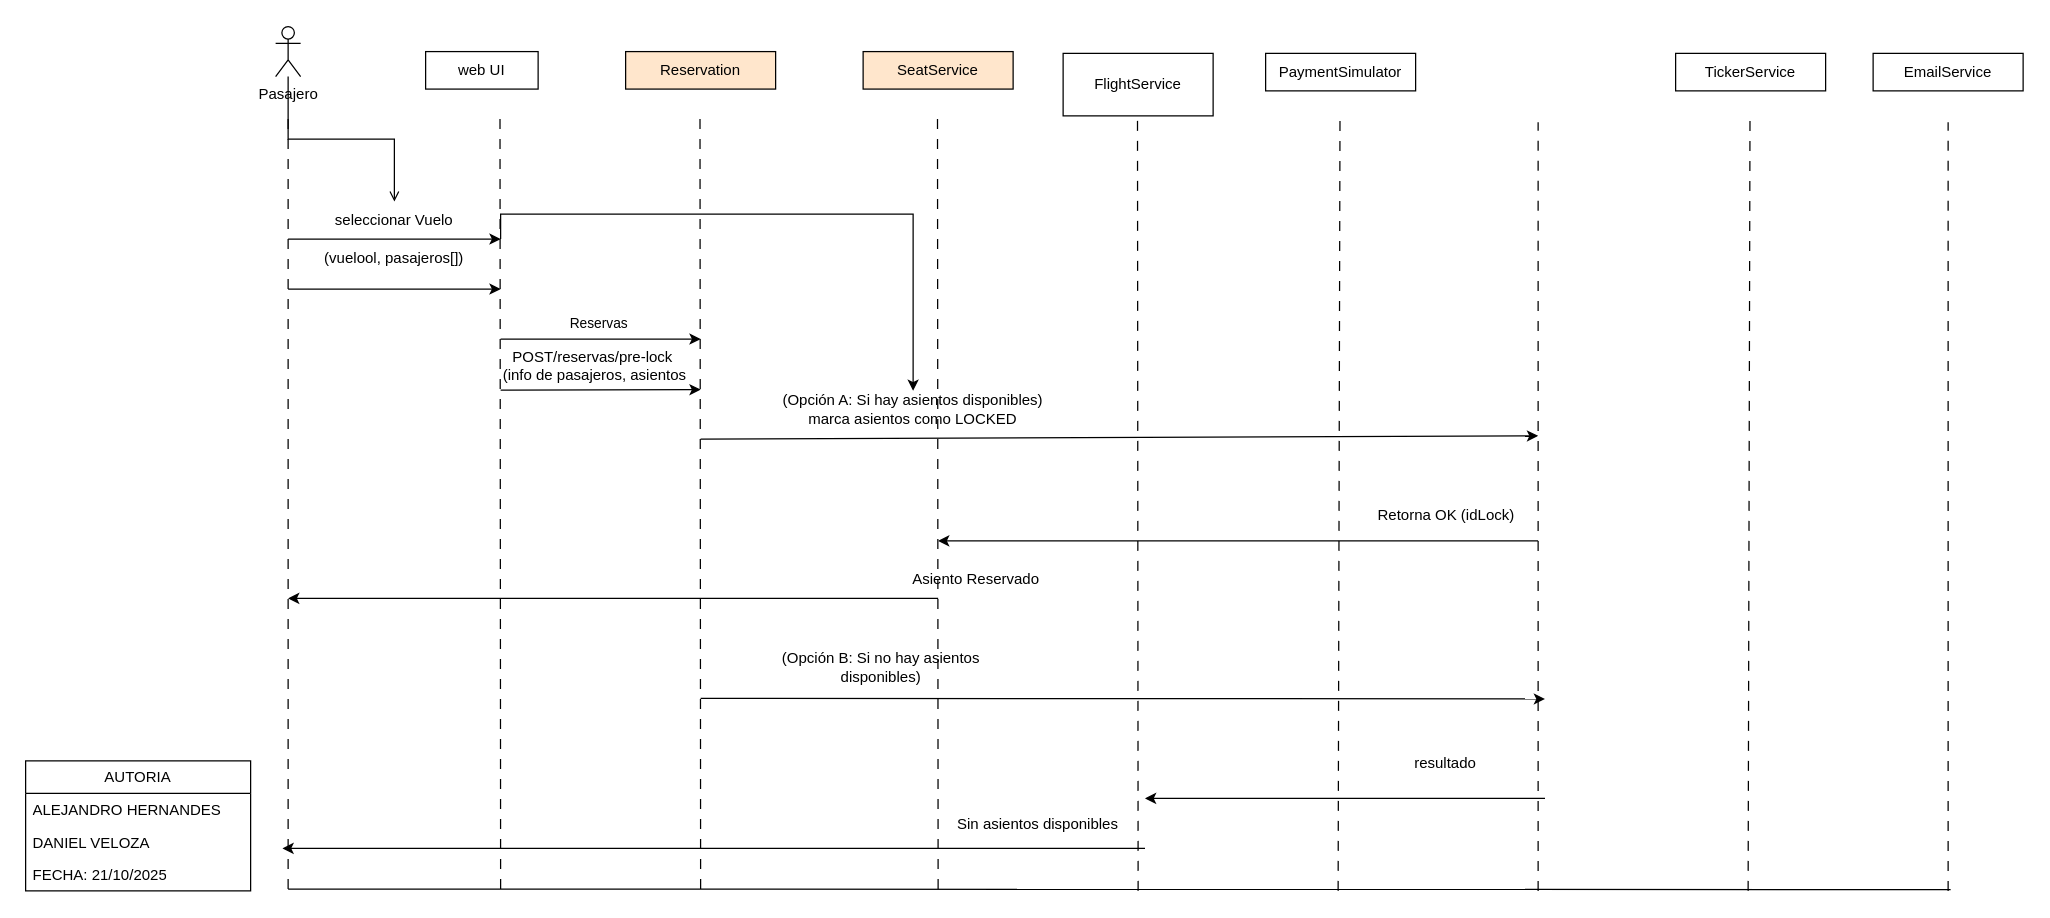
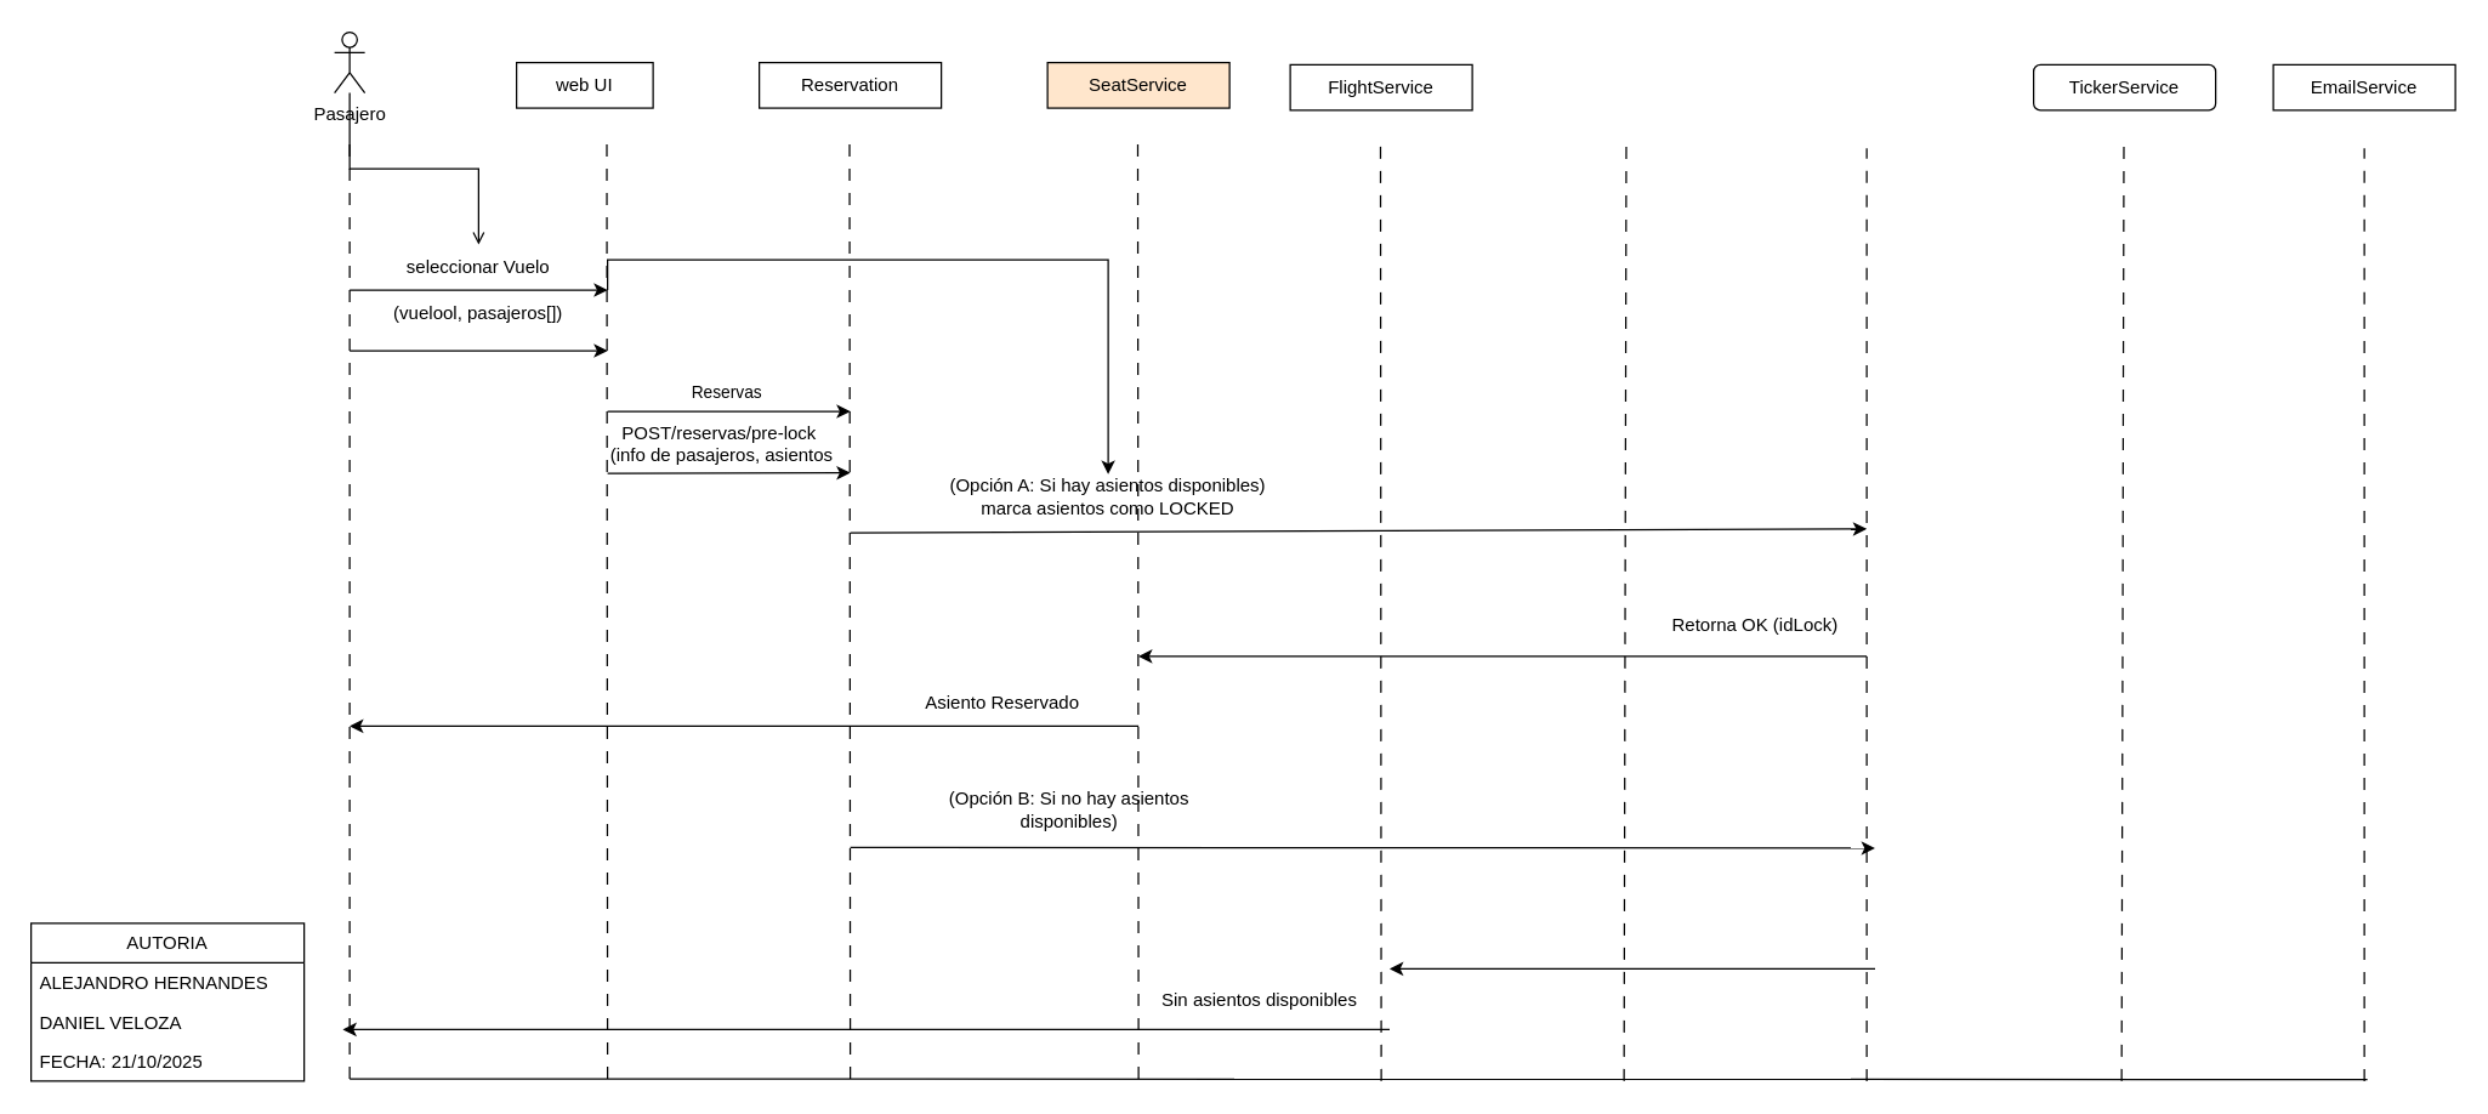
  <mxCell id="0" />
  <mxCell id="1" parent="0" />
  <mxCell id="2" value="AUTORIA" style="swimlane;fontStyle=0;childLayout=stackLayout;horizontal=1;startSize=26;fillColor=none;horizontalStack=0;resizeParent=1;resizeParentMax=0;resizeLast=0;collapsible=1;marginBottom=0;whiteSpace=wrap;html=1;" parent="1" vertex="1"><mxGeometry x="20" y="608" width="180" height="104" as="geometry" /></mxCell>
  <mxCell id="3" value="ALEJANDRO HERNANDES" style="text;strokeColor=none;fillColor=none;align=left;verticalAlign=top;spacingLeft=4;spacingRight=4;overflow=hidden;rotatable=0;points=[[0,0.5],[1,0.5]];portConstraint=eastwest;whiteSpace=wrap;html=1;" parent="2" vertex="1"><mxGeometry y="26" width="180" height="26" as="geometry" /></mxCell>
  <mxCell id="4" value="DANIEL VELOZA&amp;nbsp;" style="text;strokeColor=none;fillColor=none;align=left;verticalAlign=top;spacingLeft=4;spacingRight=4;overflow=hidden;rotatable=0;points=[[0,0.5],[1,0.5]];portConstraint=eastwest;whiteSpace=wrap;html=1;" parent="2" vertex="1"><mxGeometry y="52" width="180" height="26" as="geometry" /></mxCell>
  <mxCell id="5" value="FECHA: 21/10/2025" style="text;strokeColor=none;fillColor=none;align=left;verticalAlign=top;spacingLeft=4;spacingRight=4;overflow=hidden;rotatable=0;points=[[0,0.5],[1,0.5]];portConstraint=eastwest;whiteSpace=wrap;html=1;" parent="2" vertex="1"><mxGeometry y="78" width="180" height="26" as="geometry" /></mxCell>
  <mxCell id="6" value="" style="edgeStyle=orthogonalEdgeStyle;rounded=0;orthogonalLoop=1;jettySize=auto;html=1;endArrow=open;" parent="1" source="7" target="13" edge="1"><mxGeometry relative="1" as="geometry" /></mxCell>
  <mxCell id="7" value="Pasajero" style="shape=umlActor;verticalLabelPosition=bottom;verticalAlign=top;html=1;outlineConnect=0;" parent="1" vertex="1"><mxGeometry x="220" y="20.57" width="20" height="40" as="geometry" /></mxCell>
  <mxCell id="8" value="web UI" style="rounded=0;whiteSpace=wrap;html=1;" parent="1" vertex="1"><mxGeometry x="340" y="40.57" width="90" height="30" as="geometry" /></mxCell>
- <mxCell id="9" value="Reservation" style="rounded=0;whiteSpace=wrap;html=1;fillColor=#ffe6cc;" parent="1" vertex="1"><mxGeometry x="500" y="40.57" width="120" height="30" as="geometry" /></mxCell>
- <mxCell id="10" value="FlightService" style="rounded=0;whiteSpace=wrap;html=1;" parent="1" vertex="1"><mxGeometry x="850" y="42" width="120" height="50" as="geometry" /></mxCell>
- <mxCell id="11" value="PaymentSimulator" style="rounded=0;whiteSpace=wrap;html=1;" parent="1" vertex="1"><mxGeometry x="1012" y="42" width="120" height="30" as="geometry" /></mxCell>
+ <mxCell id="9" value="Reservation" style="rounded=0;whiteSpace=wrap;html=1;" parent="1" vertex="1"><mxGeometry x="500" y="40.57" width="120" height="30" as="geometry" /></mxCell>
+ <mxCell id="10" value="FlightService" style="rounded=0;whiteSpace=wrap;html=1;" parent="1" vertex="1"><mxGeometry x="850" y="42" width="120" height="30" as="geometry" /></mxCell>
  <mxCell id="12" value="" style="endArrow=classic;html=1;rounded=0;" parent="1" edge="1"><mxGeometry width="50" height="50" relative="1" as="geometry"><mxPoint x="230" y="190.57" as="sourcePoint" /><mxPoint x="400" y="190.57" as="targetPoint" /></mxGeometry></mxCell>
  <mxCell id="13" value="seleccionar Vuelo" style="text;html=1;align=center;verticalAlign=middle;whiteSpace=wrap;rounded=0;" parent="1" vertex="1"><mxGeometry x="230" y="160.57" width="170" height="30" as="geometry" /></mxCell>
  <mxCell id="14" value="" style="endArrow=none;html=1;rounded=0;dashed=1;dashPattern=8 8;" parent="1" edge="1"><mxGeometry width="50" height="50" relative="1" as="geometry"><mxPoint x="230" y="710.57" as="sourcePoint" /><mxPoint x="230" y="90.57" as="targetPoint" /></mxGeometry></mxCell>
  <mxCell id="15" value="" style="endArrow=none;html=1;rounded=0;dashed=1;dashPattern=8 8;" parent="1" edge="1"><mxGeometry width="50" height="50" relative="1" as="geometry"><mxPoint x="400" y="710.57" as="sourcePoint" /><mxPoint x="399.5" y="90.57" as="targetPoint" /></mxGeometry></mxCell>
  <mxCell id="16" value="Reservas&amp;nbsp;" style="edgeLabel;html=1;align=center;verticalAlign=middle;resizable=0;points=[];" vertex="1" connectable="0" parent="15"><mxGeometry x="-0.101" y="6" relative="1" as="geometry"><mxPoint x="86" y="-174" as="offset" /></mxGeometry></mxCell>
  <mxCell id="17" value="" style="endArrow=none;html=1;rounded=0;dashed=1;dashPattern=8 8;" parent="1" edge="1"><mxGeometry width="50" height="50" relative="1" as="geometry"><mxPoint x="560" y="710.57" as="sourcePoint" /><mxPoint x="559.5" y="90.57" as="targetPoint" /></mxGeometry></mxCell>
  <mxCell id="18" value="" style="endArrow=none;html=1;rounded=0;dashed=1;dashPattern=8 8;" parent="1" edge="1"><mxGeometry width="50" height="50" relative="1" as="geometry"><mxPoint x="910" y="712" as="sourcePoint" /><mxPoint x="909.5" y="92" as="targetPoint" /></mxGeometry></mxCell>
  <mxCell id="19" value="" style="endArrow=none;html=1;rounded=0;dashed=1;dashPattern=8 8;" parent="1" edge="1"><mxGeometry width="50" height="50" relative="1" as="geometry"><mxPoint x="1070" y="712" as="sourcePoint" /><mxPoint x="1071.5" y="92" as="targetPoint" /></mxGeometry></mxCell>
  <mxCell id="20" value="" style="endArrow=classic;html=1;rounded=0;" parent="1" edge="1"><mxGeometry width="50" height="50" relative="1" as="geometry"><mxPoint x="230" y="230.57" as="sourcePoint" /><mxPoint x="400" y="230.57" as="targetPoint" /></mxGeometry></mxCell>
  <mxCell id="21" style="edgeStyle=orthogonalEdgeStyle;rounded=0;orthogonalLoop=1;jettySize=auto;html=1;exitX=1;exitY=0;exitDx=0;exitDy=0;entryX=0.5;entryY=0;entryDx=0;entryDy=0;" parent="1" source="22" target="26" edge="1"><mxGeometry relative="1" as="geometry" /></mxCell>
  <mxCell id="22" value="(vuelool, pasajeros[])" style="text;html=1;align=center;verticalAlign=middle;whiteSpace=wrap;rounded=0;" parent="1" vertex="1"><mxGeometry x="230" y="190.57" width="170" height="30" as="geometry" /></mxCell>
  <mxCell id="23" value="" style="endArrow=classic;html=1;rounded=0;" parent="1" edge="1"><mxGeometry width="50" height="50" relative="1" as="geometry"><mxPoint x="400" y="270.57" as="sourcePoint" /><mxPoint x="560" y="270.57" as="targetPoint" /></mxGeometry></mxCell>
  <mxCell id="24" value="" style="endArrow=classic;html=1;rounded=0;" parent="1" edge="1"><mxGeometry width="50" height="50" relative="1" as="geometry"><mxPoint x="560" y="350.57" as="sourcePoint" /><mxPoint x="1230" y="348" as="targetPoint" /></mxGeometry></mxCell>
  <mxCell id="25" value="" style="endArrow=classic;html=1;rounded=0;" parent="1" edge="1"><mxGeometry width="50" height="50" relative="1" as="geometry"><mxPoint x="1230" y="432" as="sourcePoint" /><mxPoint x="750" y="432" as="targetPoint" /></mxGeometry></mxCell>
  <mxCell id="26" value="(Opción A: Si hay asientos disponibles)&lt;div&gt;marca asientos como LOCKED&lt;/div&gt;" style="text;html=1;align=center;verticalAlign=middle;whiteSpace=wrap;rounded=0;" parent="1" vertex="1"><mxGeometry x="580" y="312" width="300" height="30" as="geometry" /></mxCell>
  <mxCell id="27" value="" style="endArrow=none;html=1;rounded=0;dashed=1;dashPattern=8 8;" parent="1" edge="1"><mxGeometry width="50" height="50" relative="1" as="geometry"><mxPoint x="1230" y="712" as="sourcePoint" /><mxPoint x="1230" y="97" as="targetPoint" /></mxGeometry></mxCell>
  <mxCell id="28" value="" style="endArrow=none;html=1;rounded=0;" parent="1" edge="1"><mxGeometry width="50" height="50" relative="1" as="geometry"><mxPoint x="230" y="710.57" as="sourcePoint" /><mxPoint x="1560" y="711" as="targetPoint" /></mxGeometry></mxCell>
  <mxCell id="29" value="&lt;br&gt;&lt;div&gt;&lt;br&gt;&lt;/div&gt;" style="edgeLabel;html=1;align=center;verticalAlign=middle;resizable=0;points=[];" vertex="1" connectable="0" parent="28"><mxGeometry x="0.904" y="2" relative="1" as="geometry"><mxPoint as="offset" /></mxGeometry></mxCell>
- <mxCell id="30" value="TickerService" style="rounded=0;whiteSpace=wrap;html=1;" parent="1" vertex="1"><mxGeometry x="1340" y="42" width="120" height="30" as="geometry" /></mxCell>
+ <mxCell id="30" value="TickerService" style="whiteSpace=wrap;html=1;rounded=1;" parent="1" vertex="1"><mxGeometry x="1340" y="42" width="120" height="30" as="geometry" /></mxCell>
  <mxCell id="31" value="" style="endArrow=none;html=1;rounded=0;dashed=1;dashPattern=8 8;" parent="1" edge="1"><mxGeometry width="50" height="50" relative="1" as="geometry"><mxPoint x="1398" y="712" as="sourcePoint" /><mxPoint x="1399.5" y="92" as="targetPoint" /></mxGeometry></mxCell>
  <mxCell id="32" value="" style="endArrow=none;html=1;rounded=0;dashed=1;dashPattern=8 8;" parent="1" edge="1"><mxGeometry width="50" height="50" relative="1" as="geometry"><mxPoint x="1558" y="712" as="sourcePoint" /><mxPoint x="1558" y="97" as="targetPoint" /></mxGeometry></mxCell>
  <mxCell id="33" value="EmailService" style="rounded=0;whiteSpace=wrap;html=1;" parent="1" vertex="1"><mxGeometry x="1498" y="42" width="120" height="30" as="geometry" /></mxCell>
  <mxCell id="34" value="" style="endArrow=classic;html=1;rounded=0;" parent="1" edge="1"><mxGeometry width="50" height="50" relative="1" as="geometry"><mxPoint x="750" y="478" as="sourcePoint" /><mxPoint x="230" y="478" as="targetPoint" /></mxGeometry></mxCell>
  <mxCell id="35" value="SeatService" style="rounded=0;whiteSpace=wrap;html=1;fillColor=#ffe6cc;" vertex="1" parent="1"><mxGeometry x="690" y="40.57" width="120" height="30" as="geometry" /></mxCell>
  <mxCell id="36" value="" style="endArrow=none;html=1;rounded=0;dashed=1;dashPattern=8 8;" edge="1" parent="1"><mxGeometry width="50" height="50" relative="1" as="geometry"><mxPoint x="750" y="710.57" as="sourcePoint" /><mxPoint x="749.5" y="90.57" as="targetPoint" /></mxGeometry></mxCell>
  <mxCell id="37" value="" style="endArrow=classic;html=1;rounded=0;" edge="1" parent="1"><mxGeometry width="50" height="50" relative="1" as="geometry"><mxPoint x="400" y="311.38" as="sourcePoint" /><mxPoint x="560" y="311" as="targetPoint" /></mxGeometry></mxCell>
  <mxCell id="38" value="&lt;span style=&quot;background-color: rgb(255, 255, 255);&quot;&gt;POST/reservas/pre-lock&amp;nbsp;&lt;/span&gt;&lt;div&gt;&lt;span style=&quot;background-color: rgb(255, 255, 255);&quot;&gt;(info de pasajeros, asientos&lt;/span&gt;&lt;/div&gt;" style="text;html=1;align=center;verticalAlign=middle;resizable=0;points=[];autosize=1;strokeColor=none;fillColor=none;" vertex="1" parent="1"><mxGeometry x="390" y="272" width="170" height="40" as="geometry" /></mxCell>
  <mxCell id="39" value="&lt;span style=&quot;color: rgb(0, 0, 0); font-family: Helvetica; font-size: 12px; font-style: normal; font-variant-ligatures: normal; font-variant-caps: normal; font-weight: 400; letter-spacing: normal; orphans: 2; text-align: center; text-indent: 0px; text-transform: none; widows: 2; word-spacing: 0px; -webkit-text-stroke-width: 0px; white-space: normal; text-decoration-thickness: initial; text-decoration-style: initial; text-decoration-color: initial; float: none; background-color: rgb(255, 255, 255); display: inline !important;&quot;&gt;Retorna OK (idLock)&lt;/span&gt;" style="text;whiteSpace=wrap;html=1;" vertex="1" parent="1"><mxGeometry x="1100" y="398" width="290" height="40" as="geometry" /></mxCell>
- <mxCell id="40" value="Asiento Reservado" style="text;html=1;align=center;verticalAlign=middle;resizable=0;points=[];autosize=1;strokeColor=none;fillColor=none;" vertex="1" parent="1"><mxGeometry x="720" y="448" width="120" height="30" as="geometry" /></mxCell>
+ <mxCell id="40" value="Asiento Reservado" style="text;html=1;align=center;verticalAlign=middle;resizable=0;points=[];autosize=1;strokeColor=none;fillColor=none;" vertex="1" parent="1"><mxGeometry x="600" y="448" width="120" height="30" as="geometry" /></mxCell>
  <mxCell id="41" value="(Opción B: Si no hay asientos disponibles)" style="text;html=1;align=center;verticalAlign=middle;whiteSpace=wrap;rounded=0;" vertex="1" parent="1"><mxGeometry x="610" y="518" width="189" height="30" as="geometry" /></mxCell>
  <mxCell id="42" value="" style="endArrow=classic;html=1;rounded=0;" edge="1" parent="1"><mxGeometry width="50" height="50" relative="1" as="geometry"><mxPoint x="560" y="558" as="sourcePoint" /><mxPoint x="1235.5" y="558.43" as="targetPoint" /></mxGeometry></mxCell>
  <mxCell id="43" value="" style="endArrow=classic;html=1;rounded=0;" edge="1" parent="1"><mxGeometry width="50" height="50" relative="1" as="geometry"><mxPoint x="1235.5" y="638" as="sourcePoint" /><mxPoint x="915.5" y="638" as="targetPoint" /></mxGeometry></mxCell>
- <mxCell id="44" value="resultado" style="text;html=1;align=center;verticalAlign=middle;whiteSpace=wrap;rounded=0;" vertex="1" parent="1"><mxGeometry x="1075.5" y="595.43" width="160" height="30" as="geometry" /></mxCell>
  <mxCell id="45" value="&lt;div style=&quot;&quot;&gt;Sin asientos disponibles&lt;/div&gt;" style="text;whiteSpace=wrap;html=1;align=center;" vertex="1" parent="1"><mxGeometry x="734.5" y="645.43" width="190" height="40" as="geometry" /></mxCell>
  <mxCell id="46" value="" style="endArrow=classic;html=1;rounded=0;" edge="1" parent="1"><mxGeometry width="50" height="50" relative="1" as="geometry"><mxPoint x="915.5" y="678" as="sourcePoint" /><mxPoint x="225.5" y="678" as="targetPoint" /></mxGeometry></mxCell>
